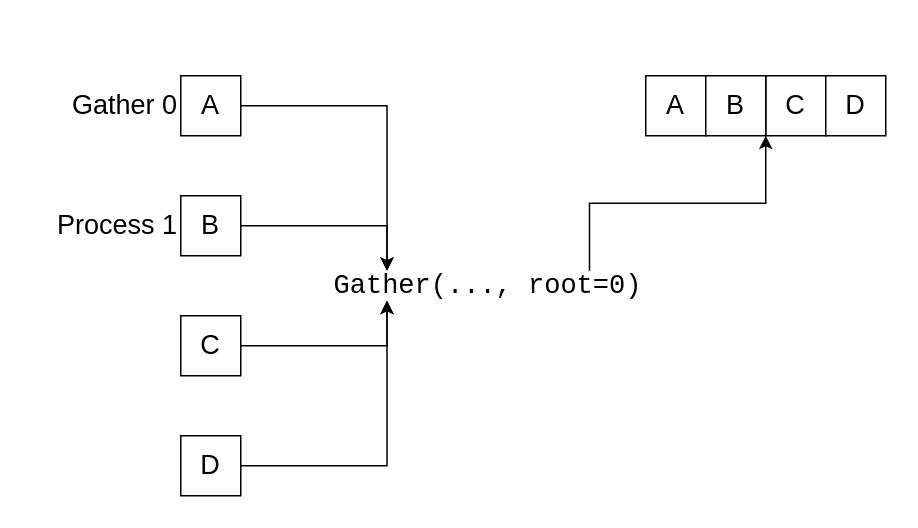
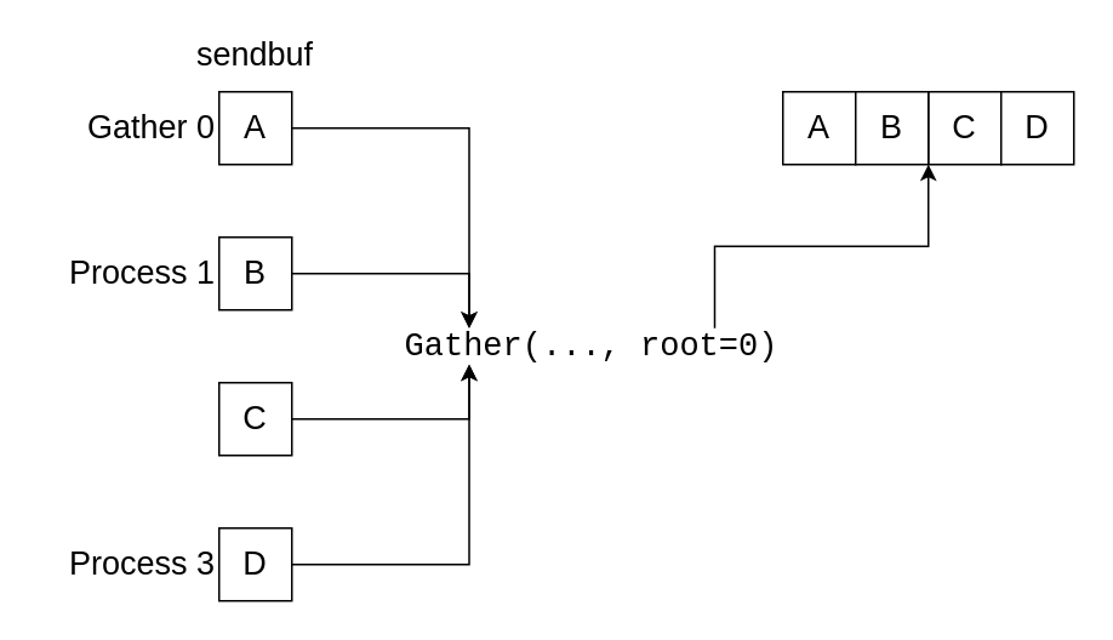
  <mxCell id="0" />
  <mxCell id="1" parent="0" />
  <mxCell id="2" value="A" style="rounded=0;whiteSpace=wrap;html=1;fontSize=18;" vertex="1" parent="1"><mxGeometry x="430" y="50" width="40" height="40" as="geometry" /></mxCell>
  <mxCell id="3" value="B" style="rounded=0;whiteSpace=wrap;html=1;fontSize=18;" vertex="1" parent="1"><mxGeometry x="120" y="130" width="40" height="40" as="geometry" /></mxCell>
  <mxCell id="4" value="C" style="rounded=0;whiteSpace=wrap;html=1;fontSize=18;" vertex="1" parent="1"><mxGeometry x="120" y="210" width="40" height="40" as="geometry" /></mxCell>
  <mxCell id="5" value="D" style="rounded=0;whiteSpace=wrap;html=1;fontSize=18;" vertex="1" parent="1"><mxGeometry x="120" y="290" width="40" height="40" as="geometry" /></mxCell>
  <mxCell id="6" style="edgeStyle=orthogonalEdgeStyle;rounded=0;orthogonalLoop=1;jettySize=auto;html=1;exitX=0.75;exitY=1;exitDx=0;exitDy=0;entryX=1;entryY=0.5;entryDx=0;entryDy=0;startArrow=classic;startFill=1;endArrow=none;endFill=0;" edge="1" parent="1" source="11" target="3"><mxGeometry relative="1" as="geometry" /></mxCell>
  <mxCell id="7" style="edgeStyle=orthogonalEdgeStyle;rounded=0;orthogonalLoop=1;jettySize=auto;html=1;exitX=0.75;exitY=0;exitDx=0;exitDy=0;entryX=1;entryY=0.5;entryDx=0;entryDy=0;startArrow=classic;startFill=1;endArrow=none;endFill=0;" edge="1" parent="1" source="11" target="4"><mxGeometry relative="1" as="geometry" /></mxCell>
  <mxCell id="8" style="edgeStyle=orthogonalEdgeStyle;rounded=0;orthogonalLoop=1;jettySize=auto;html=1;exitX=0.75;exitY=0;exitDx=0;exitDy=0;entryX=1;entryY=0.5;entryDx=0;entryDy=0;startArrow=classic;startFill=1;endArrow=none;endFill=0;" edge="1" parent="1" source="11" target="5"><mxGeometry relative="1" as="geometry" /></mxCell>
  <mxCell id="9" style="edgeStyle=orthogonalEdgeStyle;rounded=0;orthogonalLoop=1;jettySize=auto;html=1;exitX=0.75;exitY=1;exitDx=0;exitDy=0;entryX=1;entryY=0.5;entryDx=0;entryDy=0;startArrow=classic;startFill=1;endArrow=none;endFill=0;" edge="1" parent="1" source="11" target="17"><mxGeometry relative="1" as="geometry"><mxPoint x="477.5" y="240" as="sourcePoint" /><mxPoint x="350" y="140" as="targetPoint" /></mxGeometry></mxCell>
  <mxCell id="10" style="edgeStyle=orthogonalEdgeStyle;rounded=0;orthogonalLoop=1;jettySize=auto;html=1;exitX=0.25;exitY=1;exitDx=0;exitDy=0;entryX=1;entryY=1;entryDx=0;entryDy=0;" edge="1" parent="1" source="11" target="18"><mxGeometry relative="1" as="geometry" /></mxCell>
  <mxCell id="11" value="Gather(..., root=0)" style="text;html=1;strokeColor=none;fillColor=none;align=center;verticalAlign=middle;whiteSpace=wrap;rounded=0;fontSize=18;fontFamily=Courier;direction=west;rotation=0;" vertex="1" parent="1"><mxGeometry x="190" y="180" width="270" height="20" as="geometry" /></mxCell>
  <mxCell id="12" value="Gather 0" style="text;html=1;strokeColor=none;fillColor=none;align=right;verticalAlign=middle;whiteSpace=wrap;rounded=0;fontFamily=Helvetica;fontSize=18;" vertex="1" parent="1"><mxGeometry x="20" y="60" width="100" height="20" as="geometry" /></mxCell>
  <mxCell id="13" value="Process 1&lt;span style=&quot;color: rgba(0 , 0 , 0 , 0) ; font-family: monospace ; font-size: 0px&quot;&gt;%3CmxGraphModel%3E%3Croot%3E%3CmxCell%20id%3D%220%22%2F%3E%3CmxCell%20id%3D%221%22%20parent%3D%220%22%2F%3E%3CmxCell%20id%3D%222%22%20value%3D%22Process%200%22%20style%3D%22text%3Bhtml%3D1%3BstrokeColor%3Dnone%3BfillColor%3Dnone%3Balign%3Dright%3BverticalAlign%3Dmiddle%3BwhiteSpace%3Dwrap%3Brounded%3D0%3BfontFamily%3DHelvetica%3BfontSize%3D18%3B%22%20vertex%3D%221%22%20parent%3D%221%22%3E%3CmxGeometry%20x%3D%2260%22%20y%3D%2290%22%20width%3D%22100%22%20height%3D%2220%22%20as%3D%22geometry%22%2F%3E%3C%2FmxCell%3E%3C%2Froot%3E%3C%2FmxGraphModel%3E&lt;/span&gt;" style="text;html=1;strokeColor=none;fillColor=none;align=right;verticalAlign=middle;whiteSpace=wrap;rounded=0;fontFamily=Helvetica;fontSize=18;" vertex="1" parent="1"><mxGeometry x="20" y="140" width="100" height="20" as="geometry" /></mxCell>
+ <mxCell id="14" value="Process 3" style="text;html=1;strokeColor=none;fillColor=none;align=right;verticalAlign=middle;whiteSpace=wrap;rounded=0;fontFamily=Helvetica;fontSize=18;" vertex="1" parent="1"><mxGeometry x="20" y="300" width="100" height="20" as="geometry" /></mxCell>
+ <mxCell id="15" value="sendbuf" style="text;html=1;strokeColor=none;fillColor=none;align=center;verticalAlign=middle;whiteSpace=wrap;rounded=0;fontFamily=Helvetica;fontSize=18;" vertex="1" parent="1"><mxGeometry x="100" y="20" width="80" height="20" as="geometry" /></mxCell>
  <mxCell id="16" value="C" style="rounded=0;whiteSpace=wrap;html=1;fontSize=18;" vertex="1" parent="1"><mxGeometry x="510" y="50" width="40" height="40" as="geometry" /></mxCell>
  <mxCell id="17" value="A" style="rounded=0;whiteSpace=wrap;html=1;fontSize=18;" vertex="1" parent="1"><mxGeometry x="120" y="50" width="40" height="40" as="geometry" /></mxCell>
  <mxCell id="18" value="B" style="rounded=0;whiteSpace=wrap;html=1;fontSize=18;" vertex="1" parent="1"><mxGeometry x="470" y="50" width="40" height="40" as="geometry" /></mxCell>
  <mxCell id="19" value="D" style="rounded=0;whiteSpace=wrap;html=1;fontSize=18;" vertex="1" parent="1"><mxGeometry x="550" y="50" width="40" height="40" as="geometry" /></mxCell>
